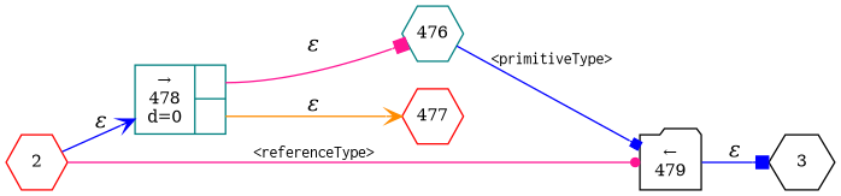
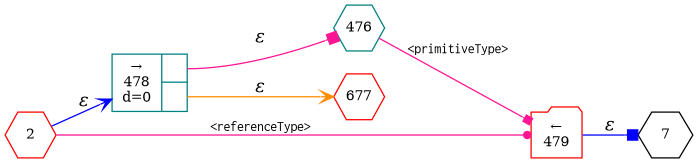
  digraph {
    rankdir=LR
    node [color=black fixedsize=true fontsize=11 shape=hexagon peripheries=1]
    edge [arrowhead=box color=blue fontname="Times-Italic"]
-   n1 [label=3 width=.6 peripheries=""]
+   n1 [label=7 width=.6 peripheries=""]
    n2 [color=red label=2 width=.55]
    n3 [color=teal fixedsize=false label="{&rarr;\n478\nd=0|{<p0>|<p1>}}" shape=record]
-   n4 [label="&larr;\n479" shape=folder width=.55]
+   n4 [color=red label="&larr;\n479" shape=folder width=.55]
    n5 [color=teal label=476 width=.55]
-   n6 [color=red label=477 width=.55]
+   n6 [color=red label=677 width=.55]
    n2 -> n3 [arrowhead=vee label="&epsilon;"]
    n2 -> n4 [arrowhead=dot arrowsize=.7 color=deeppink fontname=Courier fontsize=11 label="<referenceType>"]
    n3 -> n5 [color=deeppink label="&epsilon;" tailport=p0]
    n3 -> n6 [arrowhead=vee color=darkorange label="&epsilon;" tailport=p1]
    n4 -> n1 [label="&epsilon;"]
-   n5 -> n4 [arrowsize=.7 fontname=Courier fontsize=11 label="<primitiveType>"]
+   n5 -> n4 [arrowsize=.7 color=deeppink fontname=Courier fontsize=11 label="<primitiveType>"]
  }
